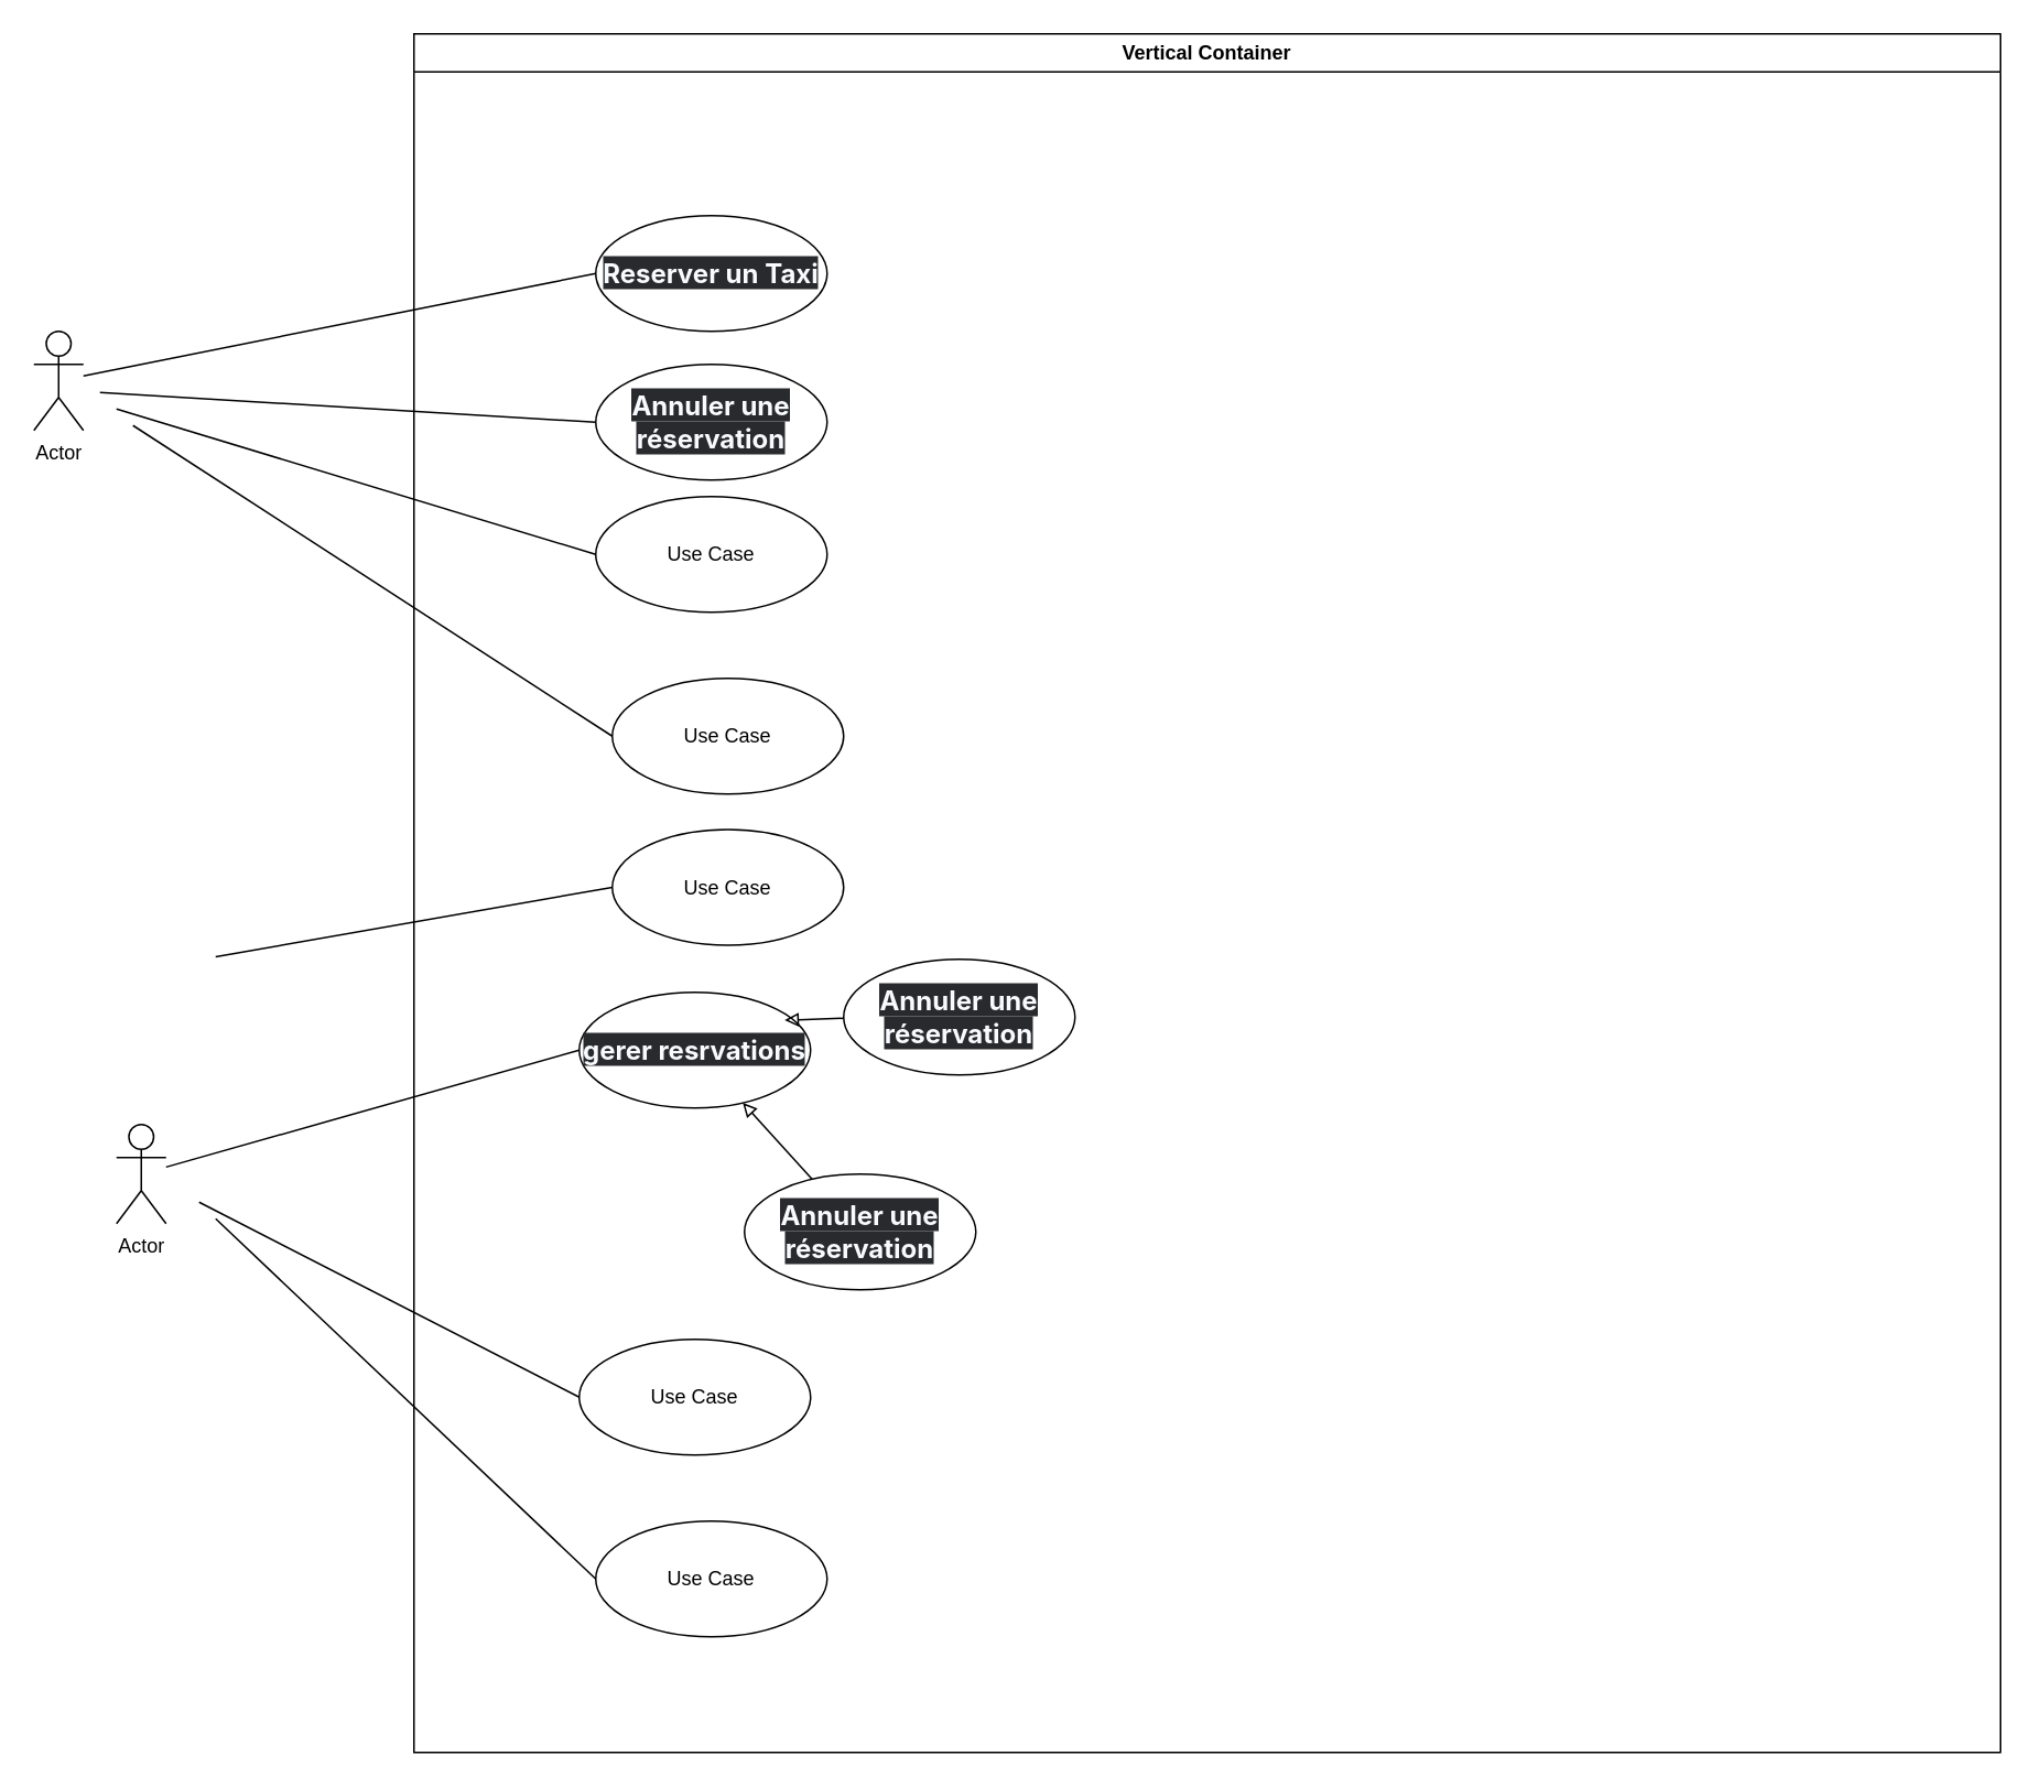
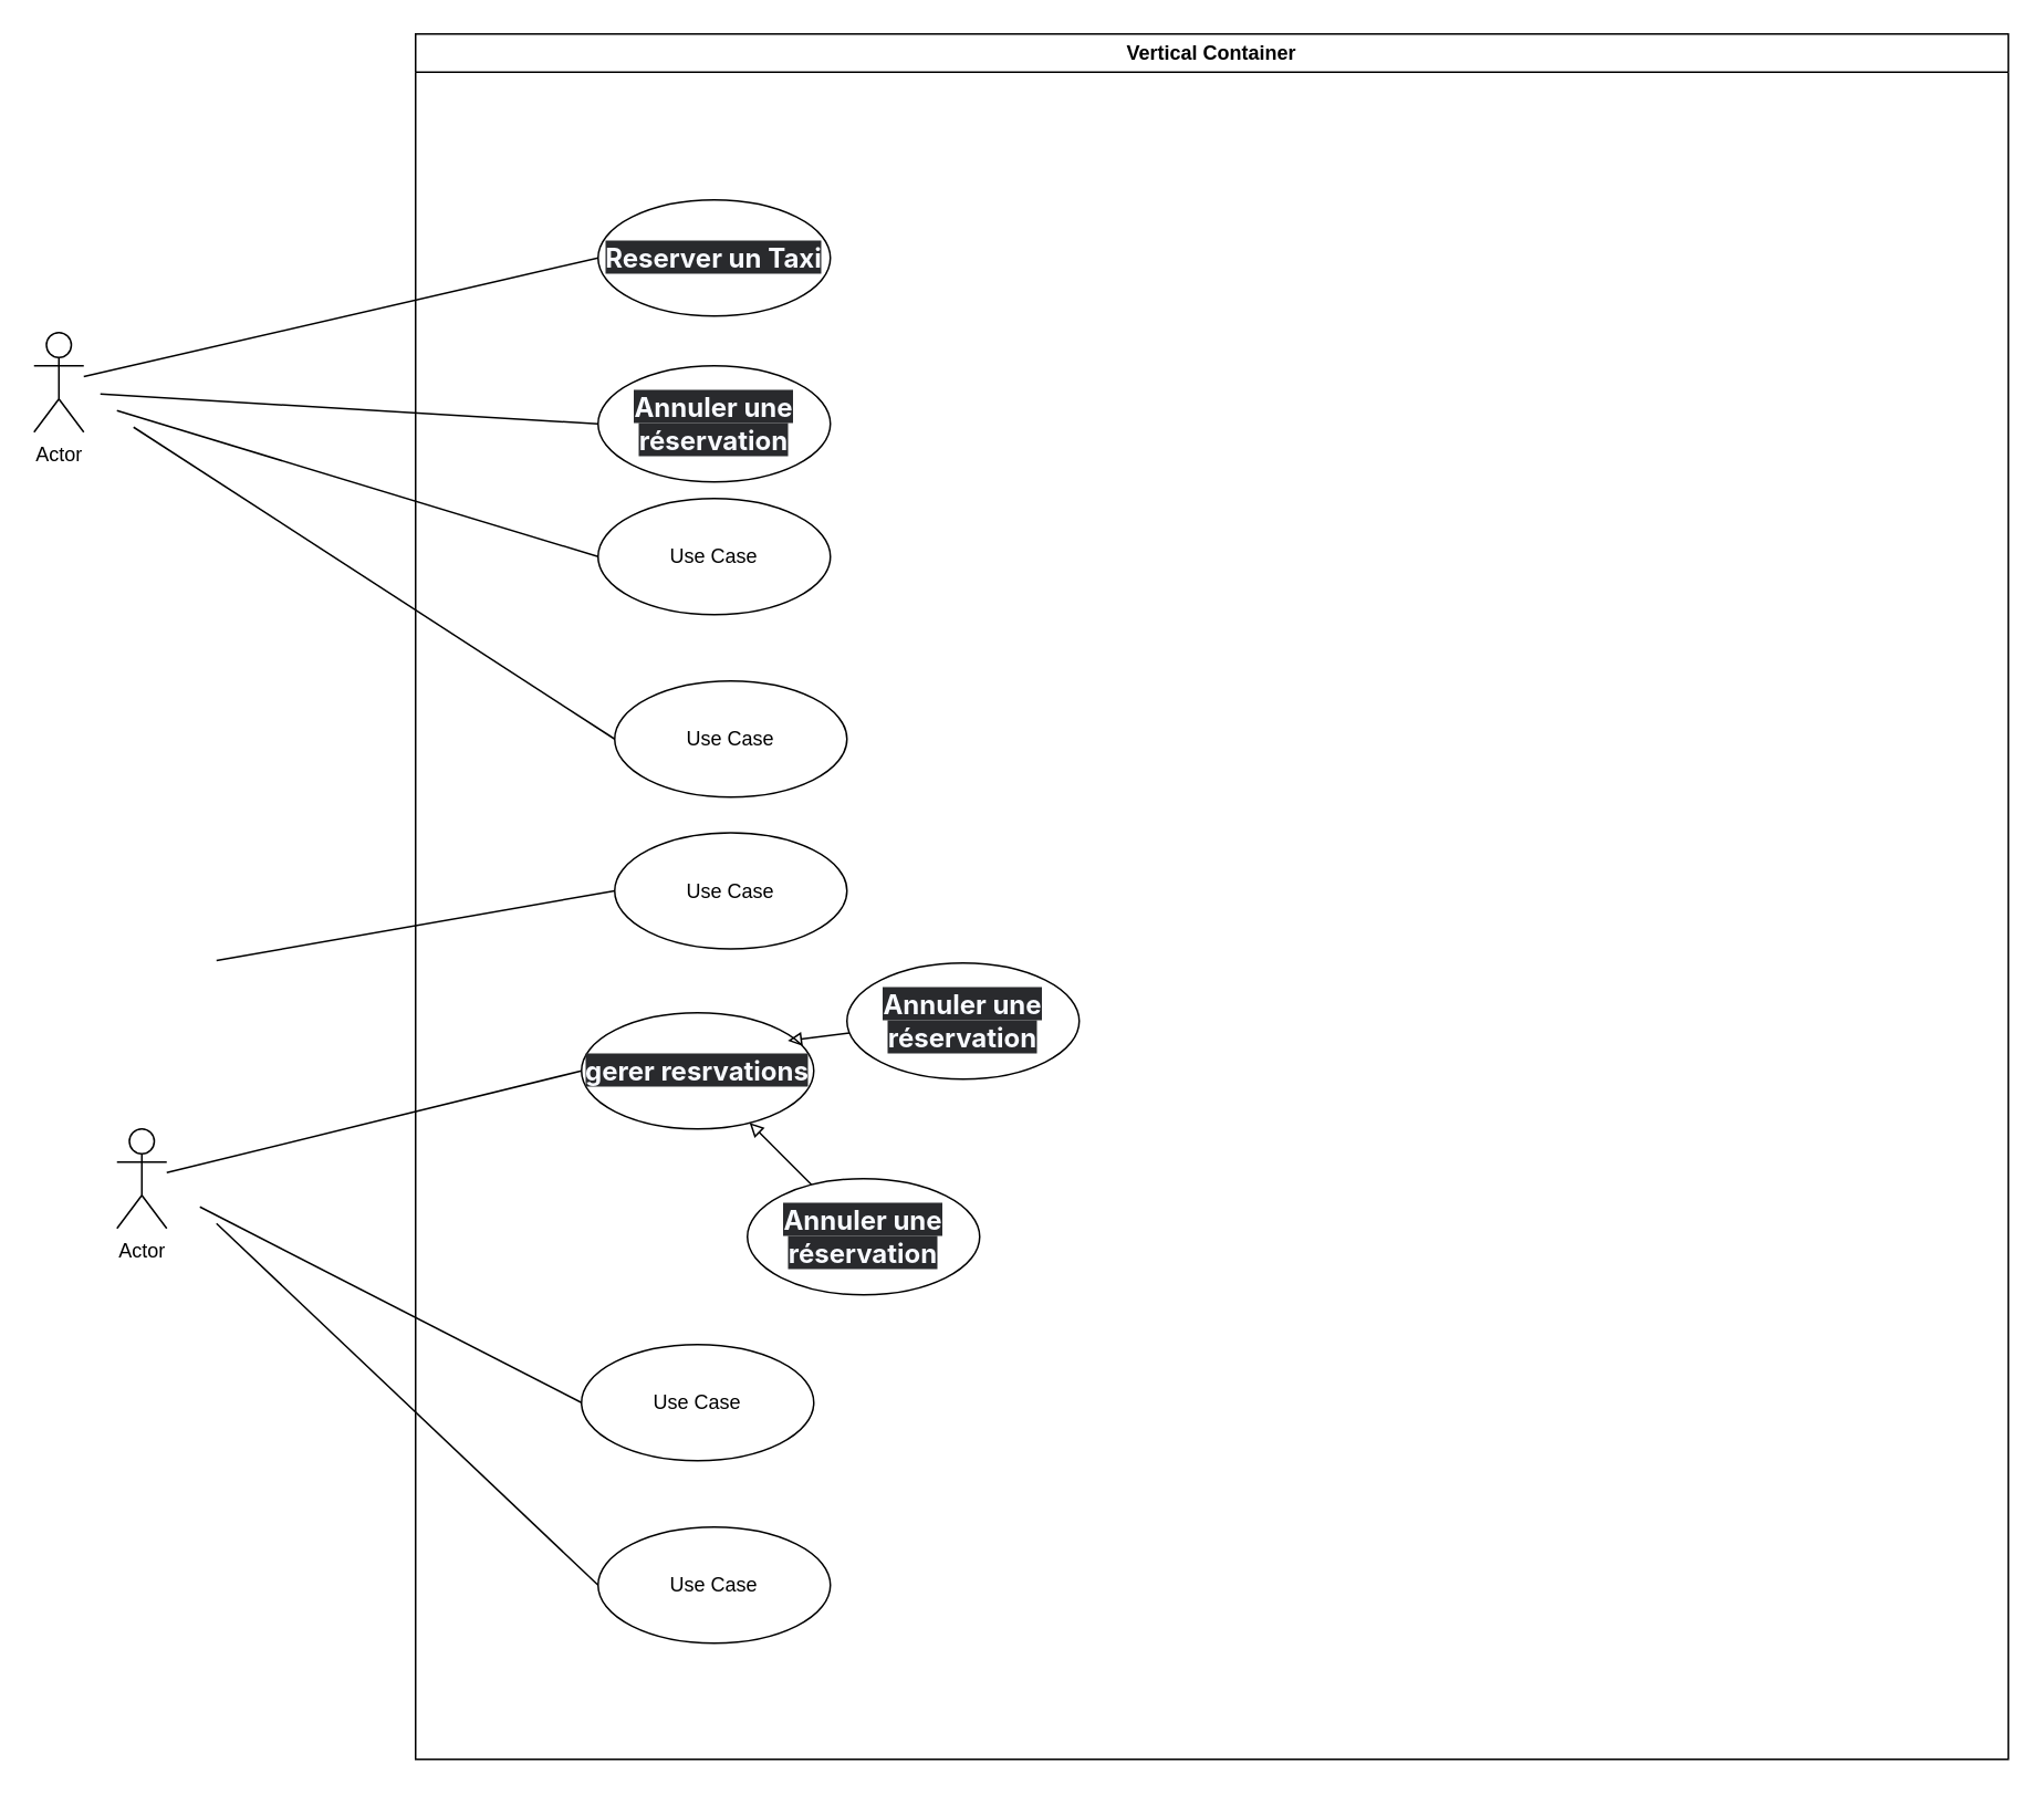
  <mxCell id="0" />
  <mxCell id="1" parent="0" />
  <mxCell id="2" value="Vertical Container" style="swimlane;whiteSpace=wrap;html=1;gradientColor=none;" vertex="1" parent="1"><mxGeometry x="250" y="20" width="960" height="1040" as="geometry" /></mxCell>
- <mxCell id="3" value="&lt;div style=&quot;text-align: left;&quot;&gt;&lt;font face=&quot;Inter, system-ui, -apple-system, BlinkMacSystemFont, Segoe UI, Roboto, Noto Sans, Ubuntu, Cantarell, Helvetica Neue, Oxygen, Open Sans, sans-serif&quot; color=&quot;#f8faff&quot;&gt;&lt;span style=&quot;font-size: 16.002px; background-color: rgb(41, 42, 45);&quot;&gt;&lt;b&gt;Reserver un Taxi&lt;/b&gt;&lt;/span&gt;&lt;/font&gt;&lt;/div&gt;" style="ellipse;whiteSpace=wrap;html=1;" vertex="1" parent="2"><mxGeometry x="110" y="110" width="140" height="70" as="geometry" /></mxCell>
+ <mxCell id="3" value="&lt;div style=&quot;text-align: left;&quot;&gt;&lt;font face=&quot;Inter, system-ui, -apple-system, BlinkMacSystemFont, Segoe UI, Roboto, Noto Sans, Ubuntu, Cantarell, Helvetica Neue, Oxygen, Open Sans, sans-serif&quot; color=&quot;#f8faff&quot;&gt;&lt;span style=&quot;font-size: 16.002px; background-color: rgb(41, 42, 45);&quot;&gt;&lt;b&gt;Reserver un Taxi&lt;/b&gt;&lt;/span&gt;&lt;/font&gt;&lt;/div&gt;" style="ellipse;whiteSpace=wrap;html=1;" vertex="1" parent="2"><mxGeometry x="110" y="100" width="140" height="70" as="geometry" /></mxCell>
  <mxCell id="4" value="&lt;strong style=&quot;color: rgb(248, 250, 255); font-family: Inter, system-ui, -apple-system, BlinkMacSystemFont, &amp;quot;Segoe UI&amp;quot;, Roboto, &amp;quot;Noto Sans&amp;quot;, Ubuntu, Cantarell, &amp;quot;Helvetica Neue&amp;quot;, Oxygen, &amp;quot;Open Sans&amp;quot;, sans-serif; font-size: 16.002px; text-align: left; background-color: rgb(41, 42, 45);&quot;&gt;Annuler une réservation&lt;/strong&gt;" style="ellipse;whiteSpace=wrap;html=1;" vertex="1" parent="2"><mxGeometry x="110" y="200" width="140" height="70" as="geometry" /></mxCell>
  <mxCell id="5" value="Use Case" style="ellipse;whiteSpace=wrap;html=1;" vertex="1" parent="2"><mxGeometry x="110" y="280" width="140" height="70" as="geometry" /></mxCell>
  <mxCell id="6" value="Use Case" style="ellipse;whiteSpace=wrap;html=1;" vertex="1" parent="2"><mxGeometry x="120" y="390" width="140" height="70" as="geometry" /></mxCell>
  <mxCell id="7" style="rounded=0;orthogonalLoop=1;jettySize=auto;html=1;entryX=0;entryY=0.5;entryDx=0;entryDy=0;endArrow=none;startFill=0;" edge="1" target="8" parent="2"><mxGeometry relative="1" as="geometry"><mxPoint x="-120" y="558.5" as="sourcePoint" /></mxGeometry></mxCell>
  <mxCell id="8" value="Use Case" style="ellipse;whiteSpace=wrap;html=1;" vertex="1" parent="2"><mxGeometry x="120" y="481.5" width="140" height="70" as="geometry" /></mxCell>
  <mxCell id="9" style="rounded=0;orthogonalLoop=1;jettySize=auto;html=1;endArrow=block;endFill=0;" edge="1" parent="2" source="10" target="12"><mxGeometry relative="1" as="geometry" /></mxCell>
  <mxCell id="10" value="&lt;strong style=&quot;color: rgb(248, 250, 255); font-family: Inter, system-ui, -apple-system, BlinkMacSystemFont, &amp;quot;Segoe UI&amp;quot;, Roboto, &amp;quot;Noto Sans&amp;quot;, Ubuntu, Cantarell, &amp;quot;Helvetica Neue&amp;quot;, Oxygen, &amp;quot;Open Sans&amp;quot;, sans-serif; font-size: 16.002px; text-align: left; background-color: rgb(41, 42, 45);&quot;&gt;Annuler une réservation&lt;/strong&gt;" style="ellipse;whiteSpace=wrap;html=1;" vertex="1" parent="2"><mxGeometry x="200" y="690" width="140" height="70" as="geometry" /></mxCell>
  <mxCell id="11" style="rounded=0;orthogonalLoop=1;jettySize=auto;html=1;entryX=0;entryY=0.5;entryDx=0;entryDy=0;endArrow=none;startFill=0;" edge="1" source="17" target="12" parent="2"><mxGeometry relative="1" as="geometry" /></mxCell>
- <mxCell id="12" value="&lt;div style=&quot;text-align: left;&quot;&gt;&lt;font face=&quot;Inter, system-ui, -apple-system, BlinkMacSystemFont, Segoe UI, Roboto, Noto Sans, Ubuntu, Cantarell, Helvetica Neue, Oxygen, Open Sans, sans-serif&quot; color=&quot;#f8faff&quot;&gt;&lt;span style=&quot;font-size: 16.002px; background-color: rgb(41, 42, 45);&quot;&gt;&lt;b&gt;gerer resrvations&lt;/b&gt;&lt;/span&gt;&lt;/font&gt;&lt;/div&gt;" style="ellipse;whiteSpace=wrap;html=1;fillColor=default;" vertex="1" parent="2"><mxGeometry x="100" y="580" width="140" height="70" as="geometry" /></mxCell>
+ <mxCell id="12" value="&lt;div style=&quot;text-align: left;&quot;&gt;&lt;font face=&quot;Inter, system-ui, -apple-system, BlinkMacSystemFont, Segoe UI, Roboto, Noto Sans, Ubuntu, Cantarell, Helvetica Neue, Oxygen, Open Sans, sans-serif&quot; color=&quot;#f8faff&quot;&gt;&lt;span style=&quot;font-size: 16.002px; background-color: rgb(41, 42, 45);&quot;&gt;&lt;b&gt;gerer resrvations&lt;/b&gt;&lt;/span&gt;&lt;/font&gt;&lt;/div&gt;" style="ellipse;whiteSpace=wrap;html=1;fillColor=default;" vertex="1" parent="2"><mxGeometry x="100" y="590" width="140" height="70" as="geometry" /></mxCell>
  <mxCell id="13" style="rounded=0;orthogonalLoop=1;jettySize=auto;html=1;entryX=0;entryY=0.5;entryDx=0;entryDy=0;endArrow=none;startFill=0;" edge="1" target="15" parent="2"><mxGeometry relative="1" as="geometry"><mxPoint x="-130" y="707" as="sourcePoint" /></mxGeometry></mxCell>
  <mxCell id="14" style="rounded=0;orthogonalLoop=1;jettySize=auto;html=1;entryX=0;entryY=0.5;entryDx=0;entryDy=0;endArrow=none;startFill=0;" edge="1" target="16" parent="2"><mxGeometry relative="1" as="geometry"><mxPoint x="-120" y="717" as="sourcePoint" /></mxGeometry></mxCell>
  <mxCell id="15" value="Use Case" style="ellipse;whiteSpace=wrap;html=1;" vertex="1" parent="2"><mxGeometry x="100" y="790" width="140" height="70" as="geometry" /></mxCell>
  <mxCell id="16" value="Use Case" style="ellipse;whiteSpace=wrap;html=1;" vertex="1" parent="2"><mxGeometry x="110" y="900" width="140" height="70" as="geometry" /></mxCell>
  <mxCell id="17" value="Actor" style="shape=umlActor;verticalLabelPosition=bottom;verticalAlign=top;html=1;outlineConnect=0;" vertex="1" parent="2"><mxGeometry x="-180" y="660" width="30" height="60" as="geometry" /></mxCell>
  <mxCell id="18" value="&lt;strong style=&quot;color: rgb(248, 250, 255); font-family: Inter, system-ui, -apple-system, BlinkMacSystemFont, &amp;quot;Segoe UI&amp;quot;, Roboto, &amp;quot;Noto Sans&amp;quot;, Ubuntu, Cantarell, &amp;quot;Helvetica Neue&amp;quot;, Oxygen, &amp;quot;Open Sans&amp;quot;, sans-serif; font-size: 16.002px; text-align: left; background-color: rgb(41, 42, 45);&quot;&gt;Annuler une réservation&lt;/strong&gt;" style="ellipse;whiteSpace=wrap;html=1;" vertex="1" parent="2"><mxGeometry x="260" y="560" width="140" height="70" as="geometry" /></mxCell>
  <mxCell id="19" style="rounded=0;orthogonalLoop=1;jettySize=auto;html=1;entryX=0.888;entryY=0.241;entryDx=0;entryDy=0;entryPerimeter=0;endArrow=block;endFill=0;" edge="1" source="18" parent="2" target="12"><mxGeometry relative="1" as="geometry"><mxPoint x="320" y="570" as="targetPoint" /></mxGeometry></mxCell>
  <mxCell id="20" style="rounded=0;orthogonalLoop=1;jettySize=auto;html=1;entryX=0;entryY=0.5;entryDx=0;entryDy=0;endArrow=none;startFill=0;" edge="1" parent="1" source="21" target="3"><mxGeometry relative="1" as="geometry" /></mxCell>
  <mxCell id="21" value="Actor" style="shape=umlActor;verticalLabelPosition=bottom;verticalAlign=top;html=1;outlineConnect=0;" vertex="1" parent="1"><mxGeometry x="20" y="200" width="30" height="60" as="geometry" /></mxCell>
  <mxCell id="22" style="rounded=0;orthogonalLoop=1;jettySize=auto;html=1;entryX=0;entryY=0.5;entryDx=0;entryDy=0;endArrow=none;startFill=0;" edge="1" target="4" parent="1"><mxGeometry relative="1" as="geometry"><mxPoint x="60" y="237" as="sourcePoint" /></mxGeometry></mxCell>
  <mxCell id="23" style="rounded=0;orthogonalLoop=1;jettySize=auto;html=1;entryX=0;entryY=0.5;entryDx=0;entryDy=0;endArrow=none;startFill=0;" edge="1" target="5" parent="1"><mxGeometry relative="1" as="geometry"><mxPoint x="70" y="247" as="sourcePoint" /></mxGeometry></mxCell>
  <mxCell id="24" style="rounded=0;orthogonalLoop=1;jettySize=auto;html=1;entryX=0;entryY=0.5;entryDx=0;entryDy=0;endArrow=none;startFill=0;" edge="1" target="6" parent="1"><mxGeometry relative="1" as="geometry"><mxPoint x="80" y="257" as="sourcePoint" /></mxGeometry></mxCell>
